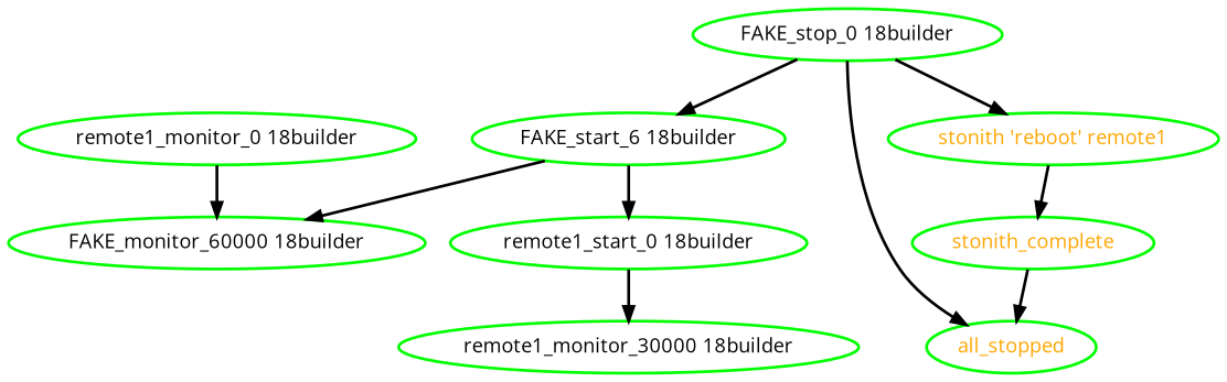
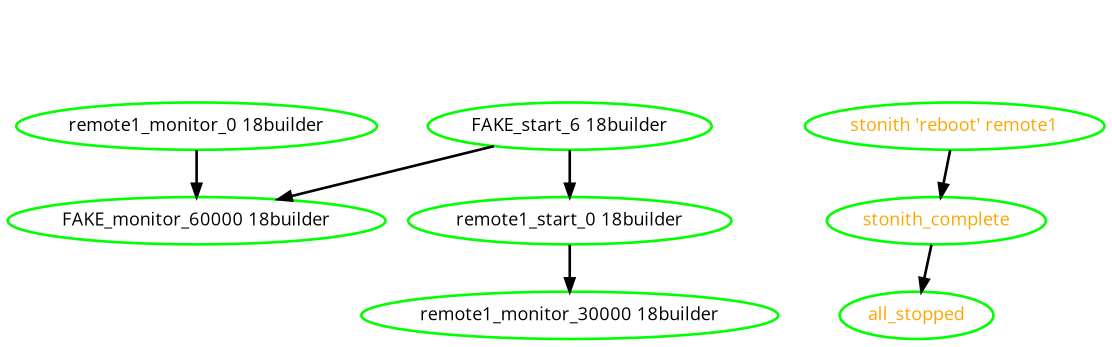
  digraph {
    fontname="Open Sans"
    node [color=green fontcolor=black fontname="Open Sans" style=bold]
    edge [fontname="Open Sans" style=bold]
    n1 [label="FAKE_start_6 18builder"]
    "FAKE_monitor_60000 18builder"
    "remote1_start_0 18builder"
    "remote1_monitor_30000 18builder"
-   "FAKE_stop_0 18builder"
    all_stopped [fontcolor=orange]
    "stonith 'reboot' remote1" [fontcolor=orange]
    stonith_complete [fontcolor=orange]
    "remote1_monitor_0 18builder"
    n1 -> "FAKE_monitor_60000 18builder"
    n1 -> "remote1_start_0 18builder"
    "remote1_start_0 18builder" -> "remote1_monitor_30000 18builder"
-   "FAKE_stop_0 18builder" -> n1
-   "FAKE_stop_0 18builder" -> all_stopped
-   "FAKE_stop_0 18builder" -> "stonith 'reboot' remote1"
    "stonith 'reboot' remote1" -> stonith_complete
    stonith_complete -> all_stopped
    "remote1_monitor_0 18builder" -> "FAKE_monitor_60000 18builder"
  }
